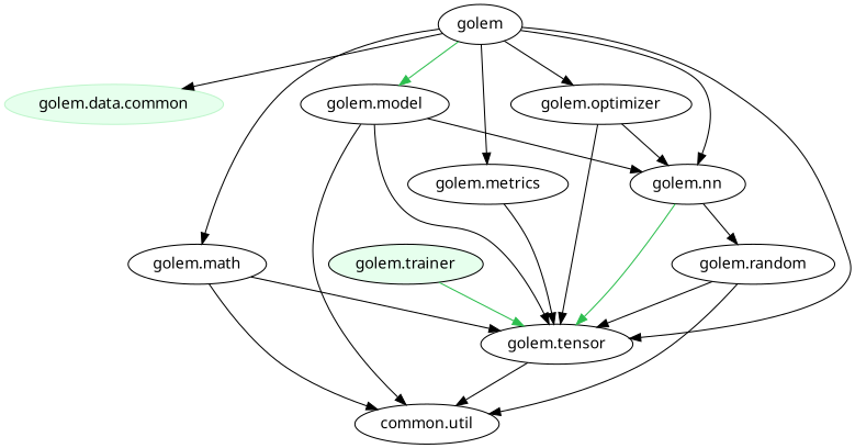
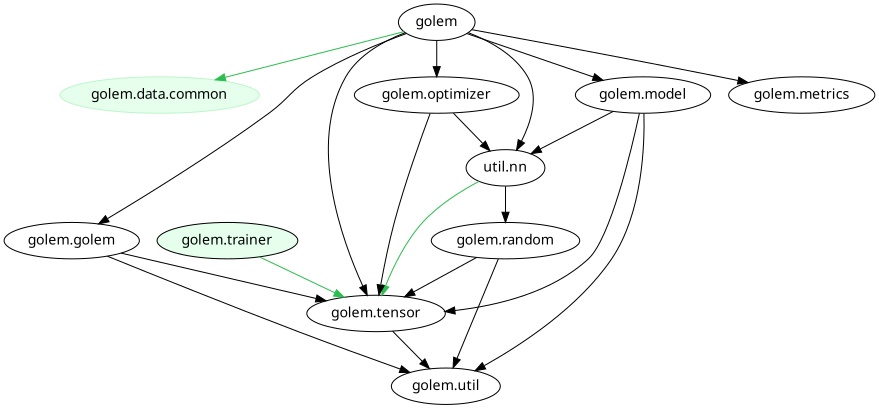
  digraph {
    fontname="Noto Sans"
    node [fontname="Noto Sans"]
    edge [fontname="Noto Sans"]
    "golem.data.common" [color="#bef5cb" fillcolor="#e6ffed" style=filled]
    "golem.trainer" [color=black fillcolor="#e6ffed" style=filled]
    "golem.tensor"
    golem
-   "golem.math"
+   "golem.math" [label="golem.golem"]
    "golem.metrics"
    "golem.model"
-   "golem.nn"
+   "golem.nn" [label="util.nn"]
    "golem.optimizer"
-   "golem.util" [label="common.util"]
+   "golem.util"
    "golem.random"
    subgraph sub_1 {
      "golem.data.common"
      "golem.trainer"
    }
    "golem.trainer" -> "golem.tensor" [color="#2cbe4e"]
    "golem.tensor" -> "golem.util"
-   golem -> "golem.data.common" [color=black]
+   golem -> "golem.data.common" [color="#2cbe4e"]
    golem -> "golem.tensor"
    golem -> "golem.math"
    golem -> "golem.metrics"
-   golem -> "golem.model" [color="#2cbe4e"]
+   golem -> "golem.model"
    golem -> "golem.nn"
    golem -> "golem.optimizer"
    "golem.math" -> "golem.tensor"
    "golem.math" -> "golem.util"
-   "golem.metrics" -> "golem.tensor"
    "golem.model" -> "golem.tensor"
    "golem.model" -> "golem.nn"
    "golem.model" -> "golem.util"
    "golem.nn" -> "golem.tensor" [color="#2cbe4e"]
    "golem.nn" -> "golem.random"
    "golem.optimizer" -> "golem.tensor"
    "golem.optimizer" -> "golem.nn"
    "golem.random" -> "golem.tensor"
    "golem.random" -> "golem.util"
  }
